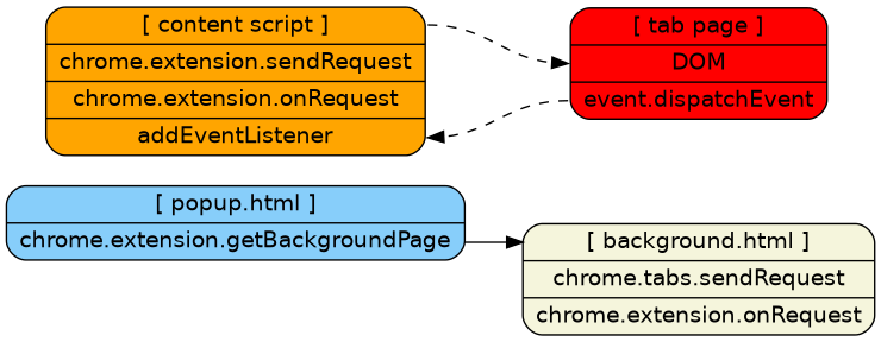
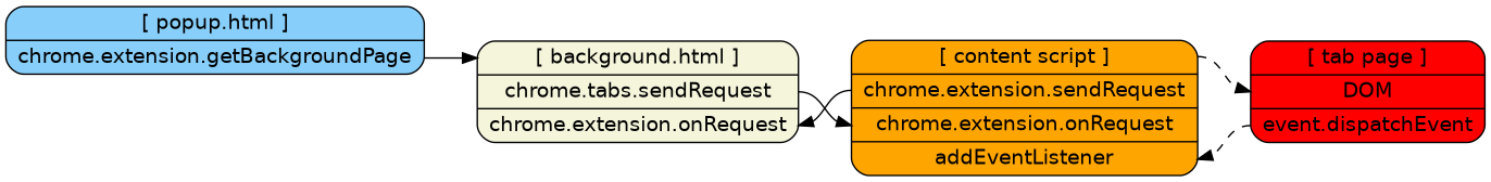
  digraph {
    fontname="DejaVu Sans"
    rankdir=LR
    node [fontname="DejaVu Sans" shape=Mrecord style=filled]
    edge [fontname="DejaVu Sans" headport=c tailport=b]
    n1 [fillcolor=beige label="<a>[ background.html ]|<b>chrome.tabs.sendRequest|<c>chrome.extension.onRequest"]
    n2 [fillcolor=orange label="<a>[ content script ]|<b>chrome.extension.sendRequest|<c>chrome.extension.onRequest|<d>addEventListener"]
    n3 [fillcolor=red label="<a>[ tab page ]|<b>DOM|<c>event.dispatchEvent"]
    n4 [fillcolor=lightskyblue label="<a>[ popup.html ]|<b>chrome.extension.getBackgroundPage"]
+   n1 -> n2
+   n2 -> n1
    n2 -> n3 [headport=b style=dashed tailport=a]
    n3 -> n2 [headport=d style=dashed tailport=c]
    n4 -> n1 [headport=a style=solid]
  }
